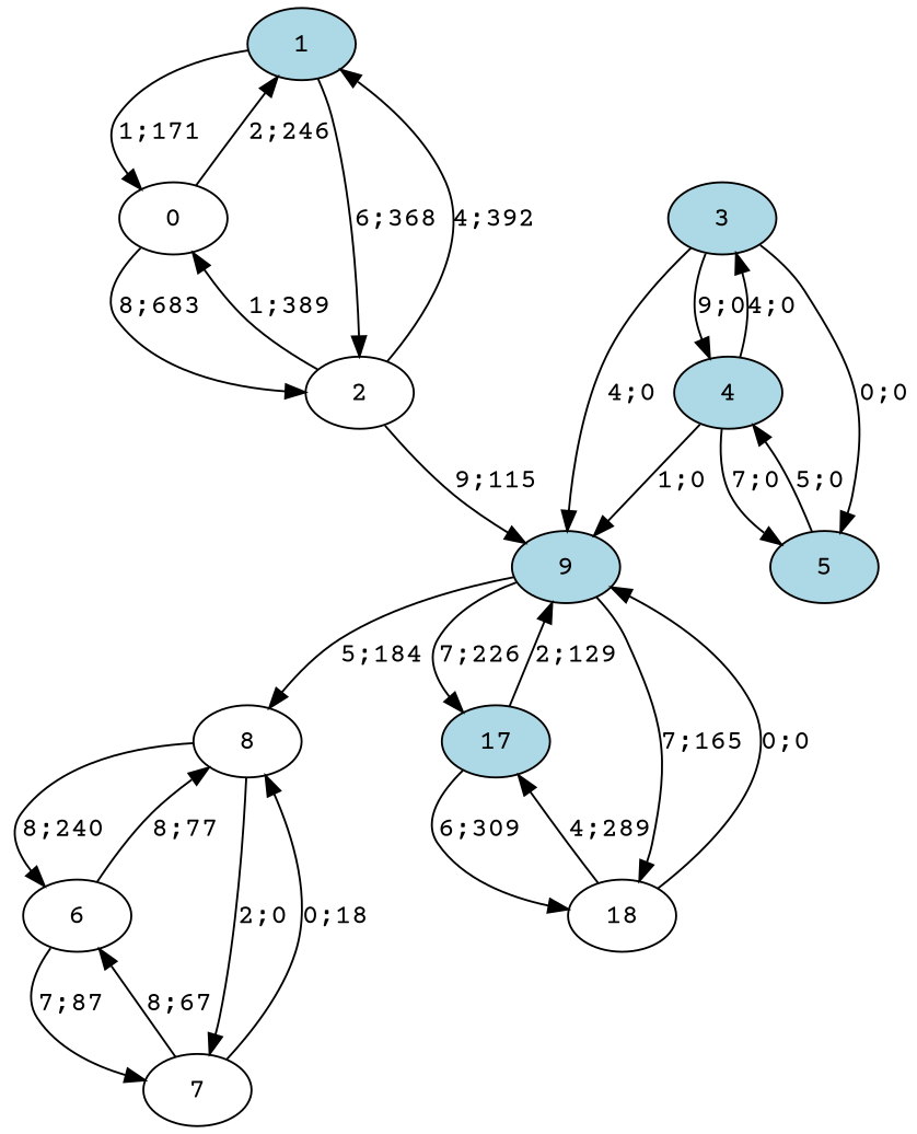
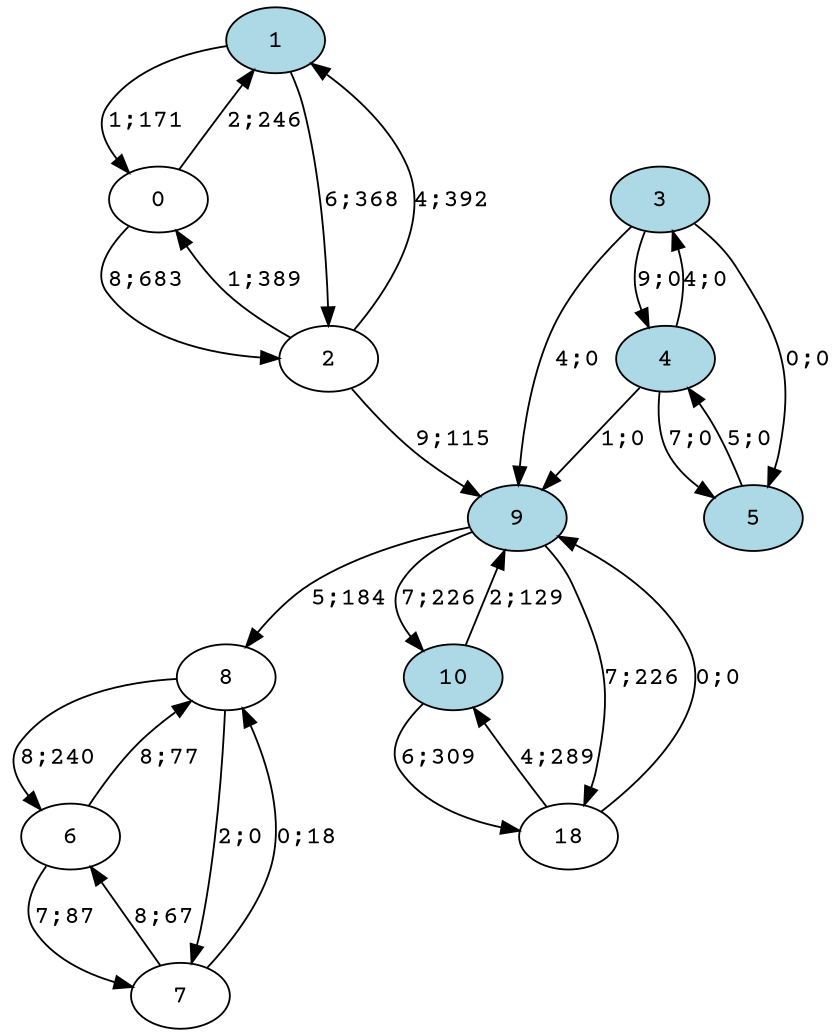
  digraph {
    fontname="Courier Prime"
    node [fillcolor=lightblue fontname="Courier Prime" style=filled]
    edge [color=black fontname="Courier Prime"]
    1
    0 [fillcolor=white]
    2 [fillcolor=white]
    9
    3
    4
    5
    8 [fillcolor=white]
-   10 [label=17]
+   10
    n10 [fillcolor=white label=18]
    6 [fillcolor=white]
    7 [fillcolor=white]
    1 -> 0 [label="1;171"]
    1 -> 2 [label="6;368"]
    0 -> 1 [label="2;246"]
    0 -> 2 [label="8;683"]
    2 -> 1 [label="4;392"]
    2 -> 0 [label="1;389"]
    2 -> 9 [label="9;115"]
    9 -> 8 [label="5;184"]
    9 -> 10 [label="7;226"]
-   9 -> n10 [label="7;165"]
+   9 -> n10 [label="7;226"]
    3 -> 9 [label="4;0"]
    3 -> 4 [label="9;0"]
    3 -> 5 [label="0;0"]
    4 -> 9 [label="1;0"]
    4 -> 3 [label="4;0"]
    4 -> 5 [label="7;0"]
    5 -> 4 [label="5;0"]
    8 -> 6 [label="8;240"]
    8 -> 7 [label="2;0"]
    10 -> 9 [label="2;129"]
    10 -> n10 [label="6;309"]
    n10 -> 9 [label="0;0"]
    n10 -> 10 [label="4;289"]
    6 -> 8 [label="8;77"]
    6 -> 7 [label="7;87"]
    7 -> 8 [label="0;18"]
    7 -> 6 [label="8;67"]
  }
